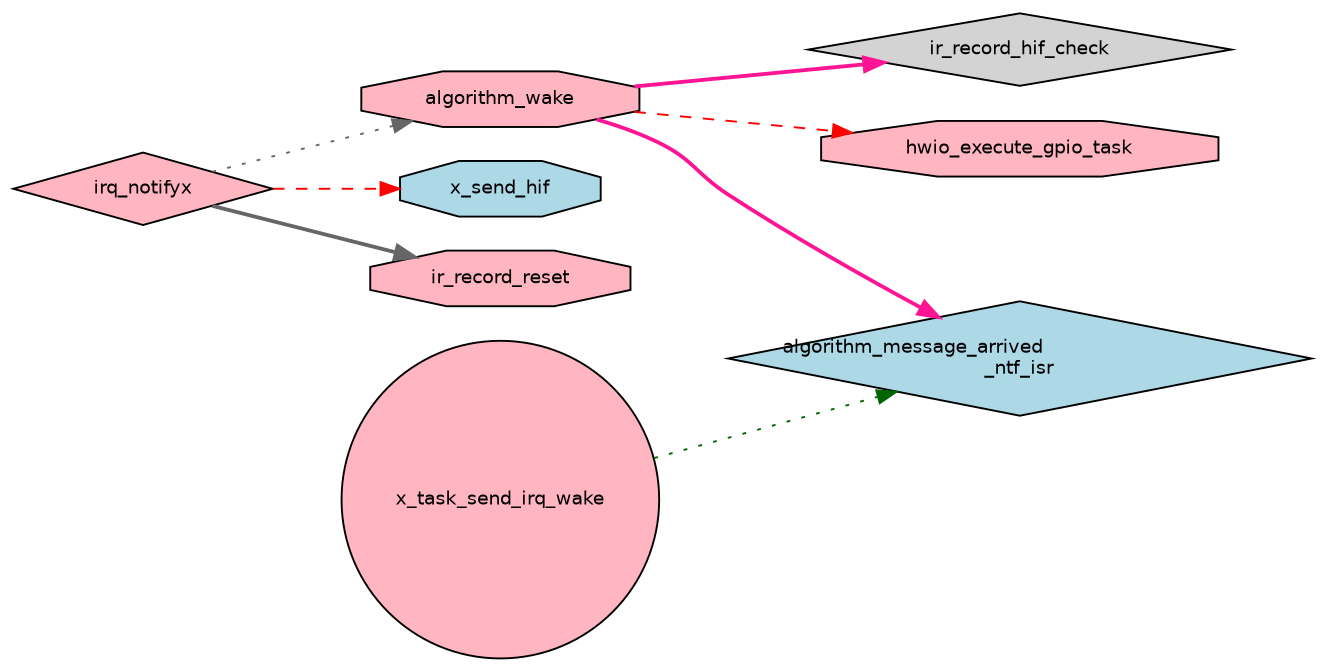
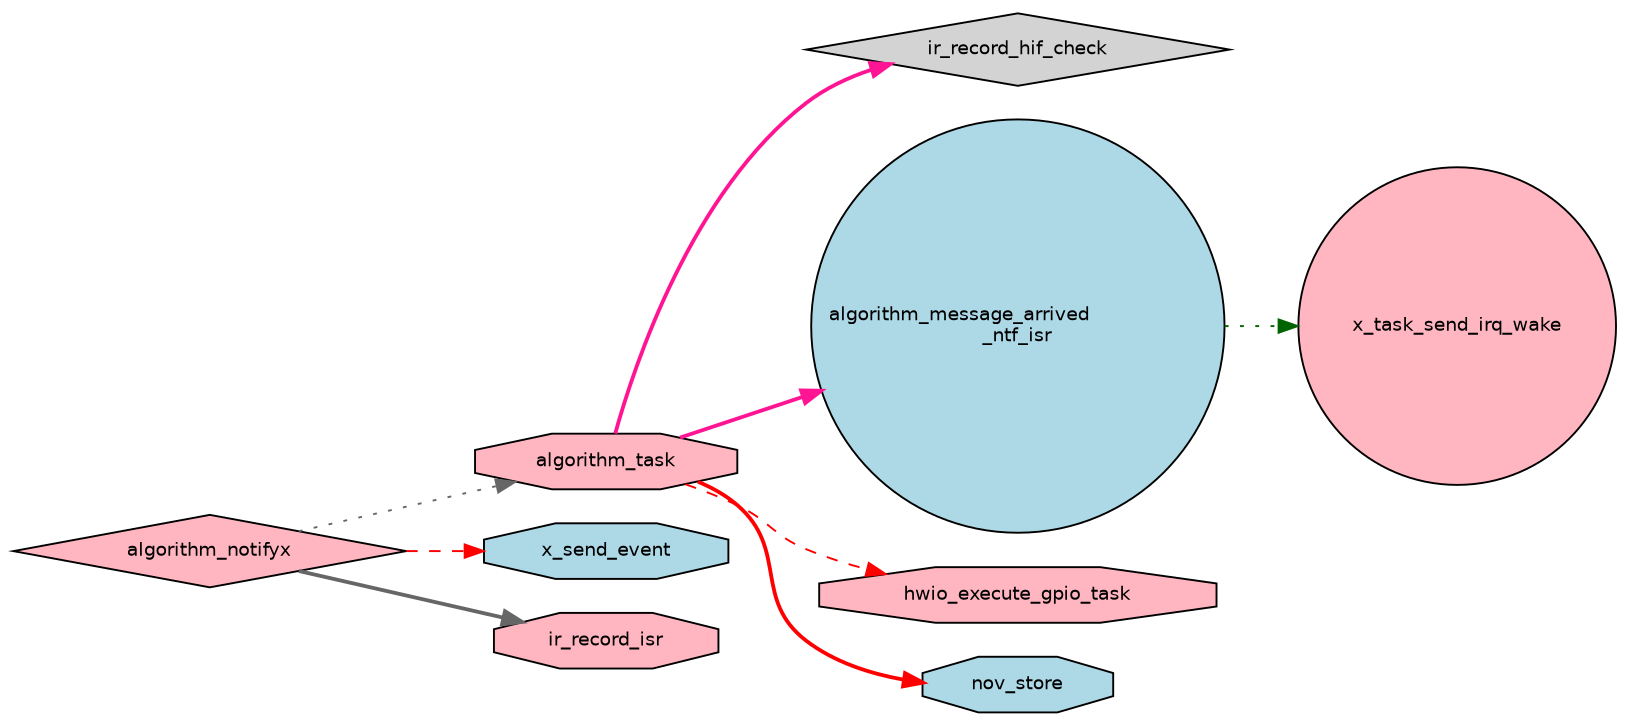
  digraph {
    rankdir=LR
    node [color=black fillcolor=lightpink fontname=Helvetica fontsize=10 shape=octagon style=filled]
    edge [color=red fontname=Helvetica fontsize=10 labelfontname=Helvetica labelfontsize=10 style=bold]
-   n1 [fontcolor=black height=0.2 label=irq_notifyx shape=diamond width=0.4]
-   n2 [height=0.2 label=algorithm_wake width=0.4]
-   n3 [fillcolor=lightblue height=0.2 label=x_send_hif width=0.4]
-   n4 [height=0.2 label=ir_record_reset width=0.4]
+   n1 [fontcolor=black height=0.2 label=algorithm_notifyx shape=diamond width=0.4]
+   n2 [height=0.2 label=algorithm_task width=0.4]
+   n3 [fillcolor=lightblue height=0.2 label=x_send_event width=0.4]
+   n4 [height=0.2 label=ir_record_isr width=0.4]
    n5 [fillcolor=lightgrey height=0.2 label=ir_record_hif_check shape=diamond width=0.4]
-   n6 [fillcolor=lightblue height=0.2 label="algorithm_message_arrived\l_ntf_isr" shape=diamond width=0.4]
+   n6 [fillcolor=lightblue height=0.2 label="algorithm_message_arrived\l_ntf_isr" shape=circle width=0.4]
    n7 [height=0.2 label=hwio_execute_gpio_task width=0.4]
+   n8 [fillcolor=lightblue height=0.2 label=nov_store width=0.4]
    n9 [height=0.2 label=x_task_send_irq_wake shape=circle width=0.4]
    n1 -> n2 [color=gray40 style=dotted]
    n1 -> n3 [style=dashed]
    n1 -> n4 [color=gray40]
    n2 -> n5 [color=deeppink]
    n2 -> n6 [color=deeppink]
    n2 -> n7 [style=dashed]
-   n9 -> n6 [color=darkgreen style=dotted]
+   n2 -> n8
+   n6 -> n9 [color=darkgreen style=dotted]
  }
